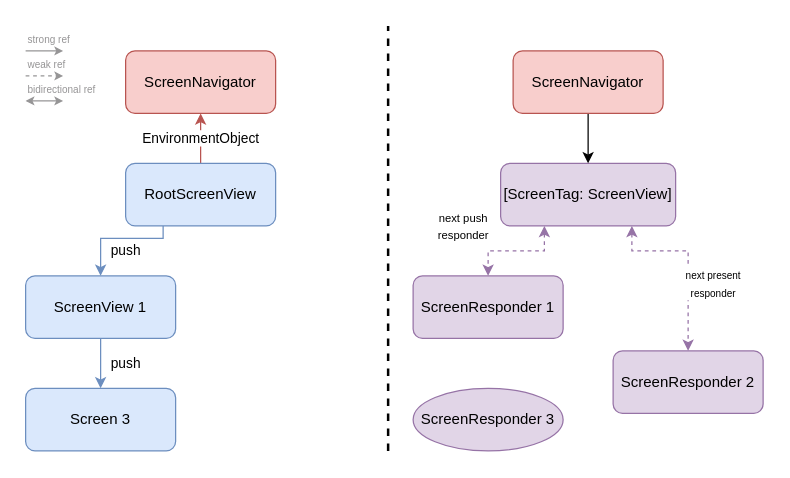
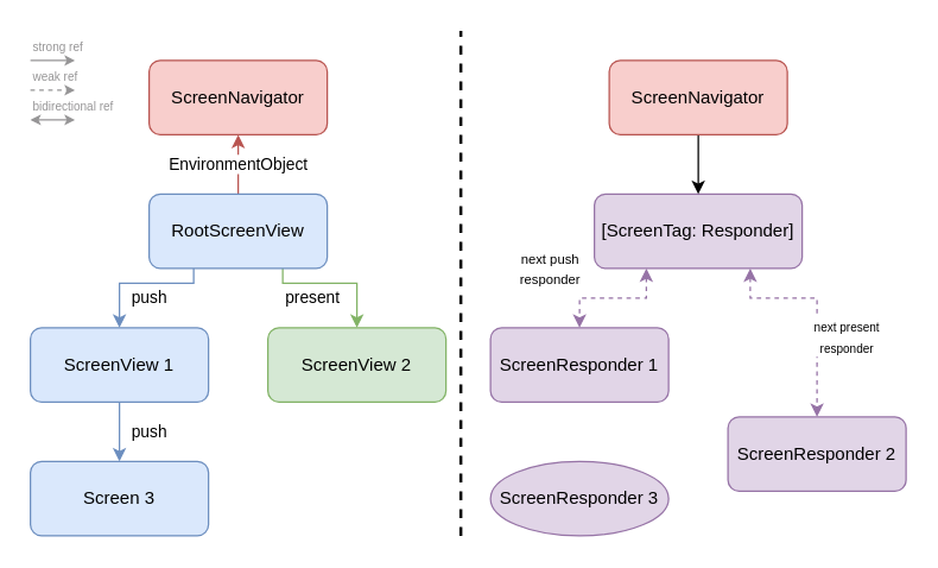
  <mxCell id="0" />
  <mxCell id="1" parent="0" />
  <mxCell id="2" value="EnvironmentObject" style="edgeStyle=orthogonalEdgeStyle;rounded=0;orthogonalLoop=1;jettySize=auto;html=1;exitX=0.5;exitY=0;exitDx=0;exitDy=0;entryX=0.5;entryY=1;entryDx=0;entryDy=0;fillColor=#f8cecc;strokeColor=#b85450;" edge="1" parent="1" source="5" target="10"><mxGeometry relative="1" as="geometry" /></mxCell>
  <mxCell id="3" value="push" style="edgeStyle=orthogonalEdgeStyle;rounded=0;orthogonalLoop=1;jettySize=auto;html=1;exitX=0.25;exitY=1;exitDx=0;exitDy=0;entryX=0.5;entryY=0;entryDx=0;entryDy=0;fillColor=#dae8fc;strokeColor=#6c8ebf;" edge="1" parent="1" source="5" target="7"><mxGeometry x="-0.111" y="10" relative="1" as="geometry"><Array as="points"><mxPoint x="130" y="190" /><mxPoint x="80" y="190" /></Array><mxPoint as="offset" /></mxGeometry></mxCell>
+ <mxCell id="4" value="present" style="edgeStyle=orthogonalEdgeStyle;rounded=0;orthogonalLoop=1;jettySize=auto;html=1;exitX=0.75;exitY=1;exitDx=0;exitDy=0;entryX=0.5;entryY=0;entryDx=0;entryDy=0;fillColor=#d5e8d4;strokeColor=#82b366;" edge="1" parent="1" source="5" target="9"><mxGeometry x="-0.334" y="-10" relative="1" as="geometry"><Array as="points"><mxPoint x="190" y="190" /><mxPoint x="240" y="190" /></Array><mxPoint as="offset" /></mxGeometry></mxCell>
  <mxCell id="5" value="RootScreenView" style="rounded=1;whiteSpace=wrap;html=1;fillColor=#dae8fc;strokeColor=#6c8ebf;" vertex="1" parent="1"><mxGeometry x="100" y="130" width="120" height="50" as="geometry" /></mxCell>
  <mxCell id="6" value="push" style="edgeStyle=orthogonalEdgeStyle;rounded=0;orthogonalLoop=1;jettySize=auto;html=1;exitX=0.5;exitY=1;exitDx=0;exitDy=0;entryX=0.5;entryY=0;entryDx=0;entryDy=0;fillColor=#dae8fc;strokeColor=#6c8ebf;" edge="1" parent="1" source="7" target="8"><mxGeometry y="20" relative="1" as="geometry"><mxPoint as="offset" /></mxGeometry></mxCell>
  <mxCell id="7" value="ScreenView 1" style="rounded=1;whiteSpace=wrap;html=1;fillColor=#dae8fc;strokeColor=#6c8ebf;" vertex="1" parent="1"><mxGeometry x="20" y="220" width="120" height="50" as="geometry" /></mxCell>
  <mxCell id="8" value="Screen 3" style="rounded=1;whiteSpace=wrap;html=1;fillColor=#dae8fc;strokeColor=#6c8ebf;" vertex="1" parent="1"><mxGeometry x="20" y="310" width="120" height="50" as="geometry" /></mxCell>
+ <mxCell id="9" value="ScreenView 2" style="rounded=1;whiteSpace=wrap;html=1;fillColor=#d5e8d4;strokeColor=#82b366;" vertex="1" parent="1"><mxGeometry x="180" y="220" width="120" height="50" as="geometry" /></mxCell>
  <mxCell id="10" value="ScreenNavigator" style="rounded=1;whiteSpace=wrap;html=1;fillColor=#f8cecc;strokeColor=#b85450;" vertex="1" parent="1"><mxGeometry x="100" y="40" width="120" height="50" as="geometry" /></mxCell>
  <mxCell id="11" value="&lt;font style=&quot;font-size: 9px&quot;&gt;next push &lt;br&gt;responder&lt;/font&gt;" style="edgeStyle=orthogonalEdgeStyle;rounded=0;orthogonalLoop=1;jettySize=auto;html=1;exitX=0.25;exitY=1;exitDx=0;exitDy=0;entryX=0.5;entryY=0;entryDx=0;entryDy=0;fillColor=#e1d5e7;strokeColor=#9673a6;dashed=1;startArrow=classic;startFill=1;jumpSize=6;" edge="1" parent="1" source="12" target="13"><mxGeometry x="0.529" y="-28" relative="1" as="geometry"><Array as="points"><mxPoint x="435" y="200" /><mxPoint x="390" y="200" /></Array><mxPoint x="8" y="-20" as="offset" /></mxGeometry></mxCell>
- <mxCell id="12" value="[ScreenTag: ScreenView]" style="rounded=1;whiteSpace=wrap;html=1;fillColor=#e1d5e7;strokeColor=#9673a6;" vertex="1" parent="1"><mxGeometry x="400" y="130" width="140" height="50" as="geometry" /></mxCell>
+ <mxCell id="12" value="[ScreenTag: Responder]" style="rounded=1;whiteSpace=wrap;html=1;fillColor=#e1d5e7;strokeColor=#9673a6;" vertex="1" parent="1"><mxGeometry x="400" y="130" width="140" height="50" as="geometry" /></mxCell>
  <mxCell id="13" value="ScreenResponder 1" style="rounded=1;whiteSpace=wrap;html=1;fillColor=#e1d5e7;strokeColor=#9673a6;" vertex="1" parent="1"><mxGeometry x="330" y="220" width="120" height="50" as="geometry" /></mxCell>
  <mxCell id="14" value="ScreenResponder 3" style="ellipse;whiteSpace=wrap;html=1;fillColor=#e1d5e7;strokeColor=#9673a6;" vertex="1" parent="1"><mxGeometry x="330" y="310" width="120" height="50" as="geometry" /></mxCell>
  <mxCell id="15" value="ScreenResponder 2" style="rounded=1;whiteSpace=wrap;html=1;fillColor=#e1d5e7;strokeColor=#9673a6;" vertex="1" parent="1"><mxGeometry x="490" y="280" width="120" height="50" as="geometry" /></mxCell>
  <mxCell id="16" style="edgeStyle=orthogonalEdgeStyle;rounded=0;orthogonalLoop=1;jettySize=auto;html=1;entryX=0.5;entryY=0;entryDx=0;entryDy=0;" edge="1" parent="1" source="17" target="12"><mxGeometry relative="1" as="geometry" /></mxCell>
  <mxCell id="17" value="ScreenNavigator" style="rounded=1;whiteSpace=wrap;html=1;fillColor=#f8cecc;strokeColor=#b85450;" vertex="1" parent="1"><mxGeometry x="410" y="40" width="120" height="50" as="geometry" /></mxCell>
  <mxCell id="18" value="&lt;font style=&quot;font-size: 8px&quot;&gt;next present&lt;br&gt;responder&lt;/font&gt;" style="edgeStyle=orthogonalEdgeStyle;rounded=0;orthogonalLoop=1;jettySize=auto;html=1;exitX=0.75;exitY=1;exitDx=0;exitDy=0;entryX=0.5;entryY=0;entryDx=0;entryDy=0;fillColor=#e1d5e7;strokeColor=#9673a6;startArrow=classic;startFill=1;dashed=1;strokeWidth=1;" edge="1" parent="1" source="12" target="15"><mxGeometry x="0.529" y="28" relative="1" as="geometry"><Array as="points"><mxPoint x="505" y="200" /><mxPoint x="550" y="200" /></Array><mxPoint x="-8" y="-20" as="offset" /></mxGeometry></mxCell>
  <mxCell id="19" value="" style="endArrow=none;html=1;rounded=0;dashed=1;fontSize=8;strokeWidth=2;jumpSize=6;" edge="1" parent="1"><mxGeometry width="50" height="50" relative="1" as="geometry"><mxPoint x="310" y="360" as="sourcePoint" /><mxPoint x="310" y="20" as="targetPoint" /></mxGeometry></mxCell>
  <mxCell id="20" value="" style="endArrow=classic;html=1;rounded=0;fontSize=8;strokeWidth=1;jumpSize=6;endSize=4;startSize=4;fontColor=#969596;strokeColor=#969596;" edge="1" parent="1"><mxGeometry width="50" height="50" relative="1" as="geometry"><mxPoint x="20" y="40" as="sourcePoint" /><mxPoint x="50" y="40" as="targetPoint" /></mxGeometry></mxCell>
  <mxCell id="21" value="strong ref" style="edgeLabel;html=1;align=left;verticalAlign=middle;resizable=0;points=[];fontSize=8;fontColor=#969596;" vertex="1" connectable="0" parent="20"><mxGeometry x="-0.576" relative="1" as="geometry"><mxPoint x="-6" y="-10" as="offset" /></mxGeometry></mxCell>
  <mxCell id="22" value="" style="endArrow=classic;html=1;rounded=0;fontSize=8;strokeWidth=1;jumpSize=6;dashed=1;endSize=4;startSize=4;fontColor=#969596;strokeColor=#969596;" edge="1" parent="1"><mxGeometry width="50" height="50" relative="1" as="geometry"><mxPoint x="20" y="60" as="sourcePoint" /><mxPoint x="50" y="60" as="targetPoint" /></mxGeometry></mxCell>
  <mxCell id="23" value="weak ref" style="edgeLabel;html=1;align=left;verticalAlign=middle;resizable=0;points=[];fontSize=8;fontColor=#969596;" vertex="1" connectable="0" parent="22"><mxGeometry x="-0.576" relative="1" as="geometry"><mxPoint x="-6" y="-10" as="offset" /></mxGeometry></mxCell>
  <mxCell id="24" value="" style="endArrow=classic;html=1;rounded=0;fontSize=8;strokeWidth=1;jumpSize=6;startArrow=classic;startFill=1;endSize=4;startSize=4;fontColor=#969596;strokeColor=#969596;" edge="1" parent="1"><mxGeometry width="50" height="50" relative="1" as="geometry"><mxPoint x="20" y="80" as="sourcePoint" /><mxPoint x="50" y="80" as="targetPoint" /></mxGeometry></mxCell>
  <mxCell id="25" value="bidirectional ref" style="edgeLabel;html=1;align=left;verticalAlign=middle;resizable=0;points=[];fontSize=8;fontColor=#969596;" vertex="1" connectable="0" parent="24"><mxGeometry x="-0.576" relative="1" as="geometry"><mxPoint x="-6" y="-10" as="offset" /></mxGeometry></mxCell>
